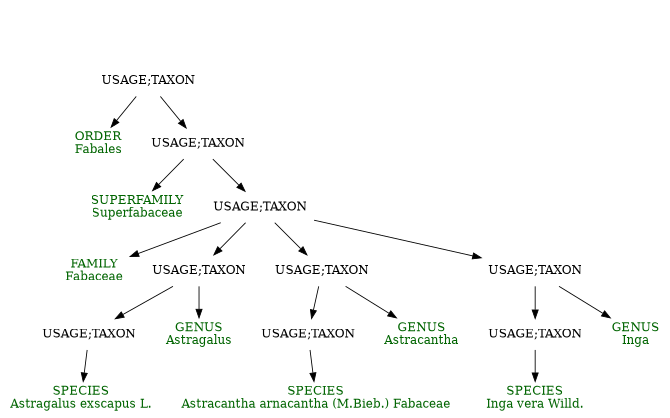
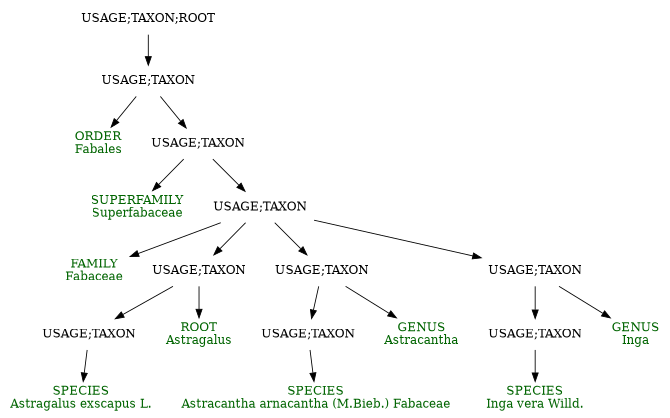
  digraph {
    node [shape=plaintext]
    n1 [fontcolor=darkgreen label="SPECIES\nInga vera Willd."]
    n2 [label="USAGE;TAXON"]
    n3 [fontcolor=darkgreen label="SPECIES\nAstracantha arnacantha (M.Bieb.) Fabaceae"]
    n4 [label="USAGE;TAXON"]
    n5 [fontcolor=darkgreen label="SPECIES\nAstragalus exscapus L."]
    n6 [label="USAGE;TAXON"]
+   n7 [label="USAGE;TAXON;ROOT"]
    n8 [label="USAGE;TAXON"]
    n9 [fontcolor=darkgreen label="ORDER\nFabales"]
    n10 [label="USAGE;TAXON"]
    n11 [fontcolor=darkgreen label="SUPERFAMILY\nSuperfabaceae"]
    n12 [label="USAGE;TAXON"]
    n13 [fontcolor=darkgreen label="FAMILY\nFabaceae"]
    n14 [label="USAGE;TAXON"]
    n15 [label="USAGE;TAXON"]
    n16 [label="USAGE;TAXON"]
-   n17 [fontcolor=darkgreen label="GENUS\nAstragalus"]
+   n17 [fontcolor=darkgreen label="ROOT\nAstragalus"]
    n18 [fontcolor=darkgreen label="GENUS\nAstracantha"]
    n19 [fontcolor=darkgreen label="GENUS\nInga"]
    n2 -> n1
    n4 -> n3
    n6 -> n5
+   n7 -> n8
    n8 -> n9
    n8 -> n10
    n10 -> n11
    n10 -> n12
    n12 -> n13
    n12 -> n14
    n12 -> n15
    n12 -> n16
    n14 -> n6
    n14 -> n17
    n15 -> n4
    n15 -> n18
    n16 -> n2
    n16 -> n19
  }
